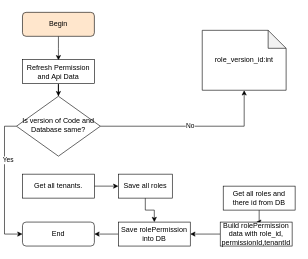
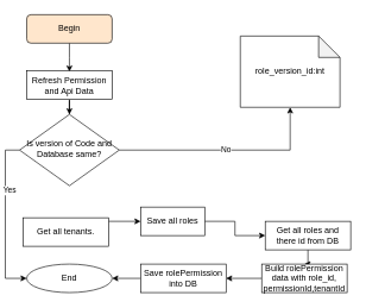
  <mxCell id="0" />
  <mxCell id="1" parent="0" />
  <mxCell id="2" value="" style="edgeStyle=orthogonalEdgeStyle;rounded=0;orthogonalLoop=1;jettySize=auto;html=1;" edge="1" parent="1" source="3"><mxGeometry relative="1" as="geometry"><mxPoint x="90" y="100" as="targetPoint" /></mxGeometry></mxCell>
  <mxCell id="3" value="Begin" style="rounded=1;whiteSpace=wrap;html=1;fontSize=12;glass=0;strokeWidth=1;shadow=0;fillColor=#ffe6cc;" parent="1" vertex="1"><mxGeometry x="30" y="20" width="120" height="40" as="geometry" /></mxCell>
  <mxCell id="4" value="" style="edgeStyle=orthogonalEdgeStyle;rounded=0;orthogonalLoop=1;jettySize=auto;html=1;exitX=0;exitY=0.5;exitDx=0;exitDy=0;entryX=0;entryY=0.5;entryDx=0;entryDy=0;" edge="1" parent="1" source="7" target="20"><mxGeometry relative="1" as="geometry"><mxPoint x="200" y="210" as="targetPoint" /></mxGeometry></mxCell>
  <mxCell id="5" value="Yes" style="edgeLabel;html=1;align=center;verticalAlign=middle;resizable=0;points=[];" vertex="1" connectable="0" parent="4"><mxGeometry x="-0.25" relative="1" as="geometry"><mxPoint x="5" y="-10" as="offset" /></mxGeometry></mxCell>
  <mxCell id="6" value="No" style="edgeStyle=orthogonalEdgeStyle;rounded=0;orthogonalLoop=1;jettySize=auto;html=1;" edge="1" parent="1" source="7" target="21"><mxGeometry relative="1" as="geometry" /></mxCell>
  <mxCell id="7" value="Is version of Code and Database same?" style="rhombus;whiteSpace=wrap;html=1;shadow=0;fontFamily=Helvetica;fontSize=12;align=center;strokeWidth=1;spacing=6;spacingTop=-4;" vertex="1" parent="1"><mxGeometry x="20" y="160" width="140" height="100" as="geometry" /></mxCell>
  <mxCell id="8" value="" style="edgeStyle=orthogonalEdgeStyle;rounded=0;orthogonalLoop=1;jettySize=auto;html=1;" edge="1" parent="1" source="9" target="7"><mxGeometry relative="1" as="geometry" /></mxCell>
  <mxCell id="9" value="&lt;span&gt;Refresh Permission and Api Data&lt;/span&gt;" style="rounded=0;whiteSpace=wrap;html=1;" vertex="1" parent="1"><mxGeometry x="30" y="99" width="120" height="40" as="geometry" /></mxCell>
  <mxCell id="10" value="" style="edgeStyle=orthogonalEdgeStyle;rounded=0;orthogonalLoop=1;jettySize=auto;html=1;entryX=0;entryY=0.5;entryDx=0;entryDy=0;" edge="1" parent="1" source="11" target="13"><mxGeometry relative="1" as="geometry"><Array as="points"><mxPoint x="190" y="310" /></Array></mxGeometry></mxCell>
- <mxCell id="11" value="Get all tenants." style="rounded=0;whiteSpace=wrap;html=1;" vertex="1" parent="1"><mxGeometry x="30" y="290" width="120" height="40" as="geometry" /></mxCell>
- <mxCell id="12" value="" style="edgeStyle=orthogonalEdgeStyle;rounded=0;orthogonalLoop=1;jettySize=auto;html=1;" edge="1" parent="1" source="13" target="19"><mxGeometry relative="1" as="geometry" /></mxCell>
+ <mxCell id="11" value="Get all tenants." style="rounded=0;whiteSpace=wrap;html=1;" vertex="1" parent="1"><mxGeometry x="25" y="305" width="120" height="40" as="geometry" /></mxCell>
+ <mxCell id="12" value="" style="edgeStyle=orthogonalEdgeStyle;rounded=0;orthogonalLoop=1;jettySize=auto;html=1;" edge="1" parent="1" source="13" target="15"><mxGeometry relative="1" as="geometry" /></mxCell>
  <mxCell id="13" value="Save all roles" style="rounded=0;whiteSpace=wrap;html=1;" vertex="1" parent="1"><mxGeometry x="190" y="290" width="90" height="40" as="geometry" /></mxCell>
  <mxCell id="14" value="" style="edgeStyle=orthogonalEdgeStyle;rounded=0;orthogonalLoop=1;jettySize=auto;html=1;" edge="1" parent="1" source="15" target="17"><mxGeometry relative="1" as="geometry" /></mxCell>
  <mxCell id="15" value="Get all roles and there id from DB" style="rounded=0;whiteSpace=wrap;html=1;" vertex="1" parent="1"><mxGeometry x="365" y="310" width="120" height="40" as="geometry" /></mxCell>
  <mxCell id="16" value="" style="edgeStyle=orthogonalEdgeStyle;rounded=0;orthogonalLoop=1;jettySize=auto;html=1;" edge="1" parent="1" source="17" target="19"><mxGeometry relative="1" as="geometry" /></mxCell>
  <mxCell id="17" value="Build rolePermission data with role_id, permissionId,tenantId" style="rounded=0;whiteSpace=wrap;html=1;" vertex="1" parent="1"><mxGeometry x="360" y="370" width="120" height="40" as="geometry" /></mxCell>
  <mxCell id="18" value="" style="edgeStyle=orthogonalEdgeStyle;rounded=0;orthogonalLoop=1;jettySize=auto;html=1;" edge="1" parent="1" source="19" target="20"><mxGeometry relative="1" as="geometry" /></mxCell>
  <mxCell id="19" value="Save rolePermission into DB" style="rounded=0;whiteSpace=wrap;html=1;" vertex="1" parent="1"><mxGeometry x="190" y="370" width="120" height="40" as="geometry" /></mxCell>
- <mxCell id="20" value="End" style="rounded=1;whiteSpace=wrap;html=1;fontSize=12;glass=0;strokeWidth=1;shadow=0;" vertex="1" parent="1"><mxGeometry x="30" y="370" width="120" height="40" as="geometry" /></mxCell>
+ <mxCell id="20" value="End" style="ellipse;whiteSpace=wrap;html=1;fontSize=12;glass=0;strokeWidth=1;shadow=0;" vertex="1" parent="1"><mxGeometry x="30" y="370" width="120" height="40" as="geometry" /></mxCell>
  <mxCell id="21" value="role_version_id:int" style="shape=note;whiteSpace=wrap;html=1;backgroundOutline=1;darkOpacity=0.05;" vertex="1" parent="1"><mxGeometry x="330" y="50" width="140" height="100" as="geometry" /></mxCell>
